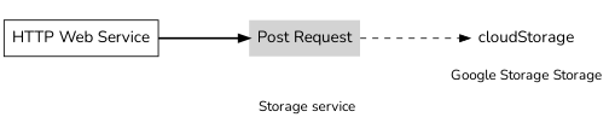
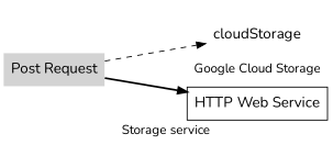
  digraph {
    bgcolor=white
    compound=true
    fontname=Nunito
    label="Storage service"
    labelloc=b
    penwidth=0
    rankdir=LR
    ranksep=1.25
    node [fillcolor=white fontname=Nunito fontsize=16 shape=plaintext style=filled]
    edge [arrowsize=1 color=black fontname=Nunito]
    cloudStorage
    n2 [fillcolor=lightgrey label="Post Request"]
    n3 [label="HTTP Web Service" shape=box]
    subgraph cluster_1 {
-     label="Google Storage Storage"
+     label="Google Cloud Storage"
      cloudStorage
    }
    n2 -> cloudStorage [style=dashed]
-   n3 -> n2 [style=bold]
+   n2 -> n3 [style=bold]
  }
